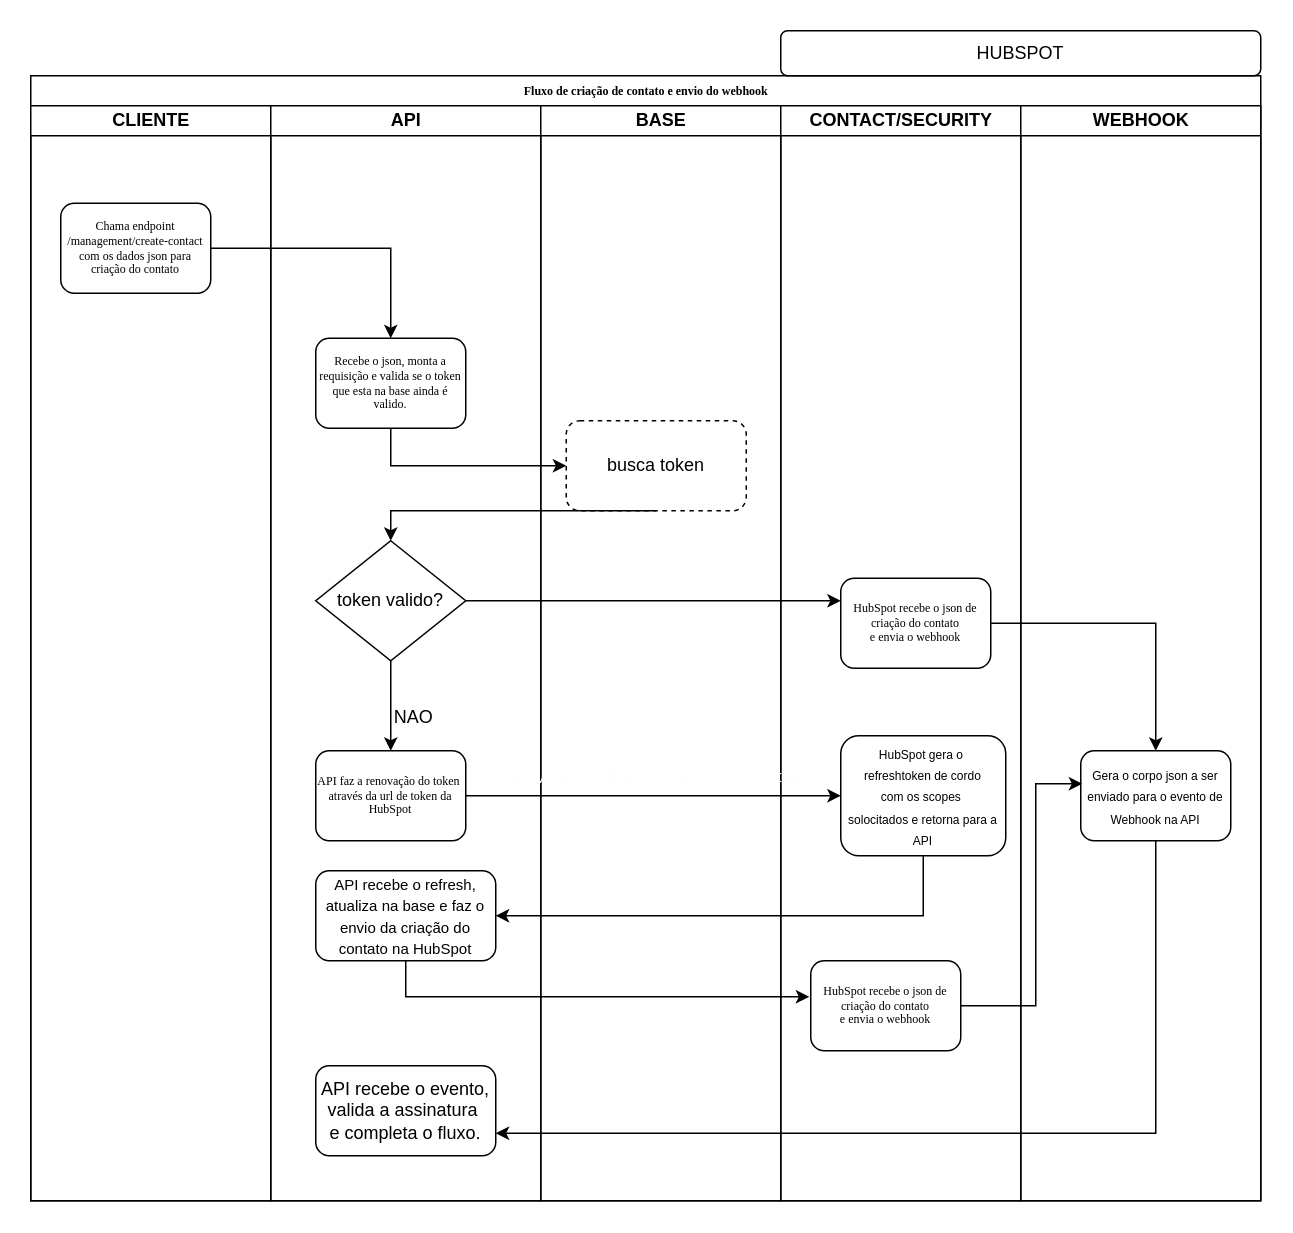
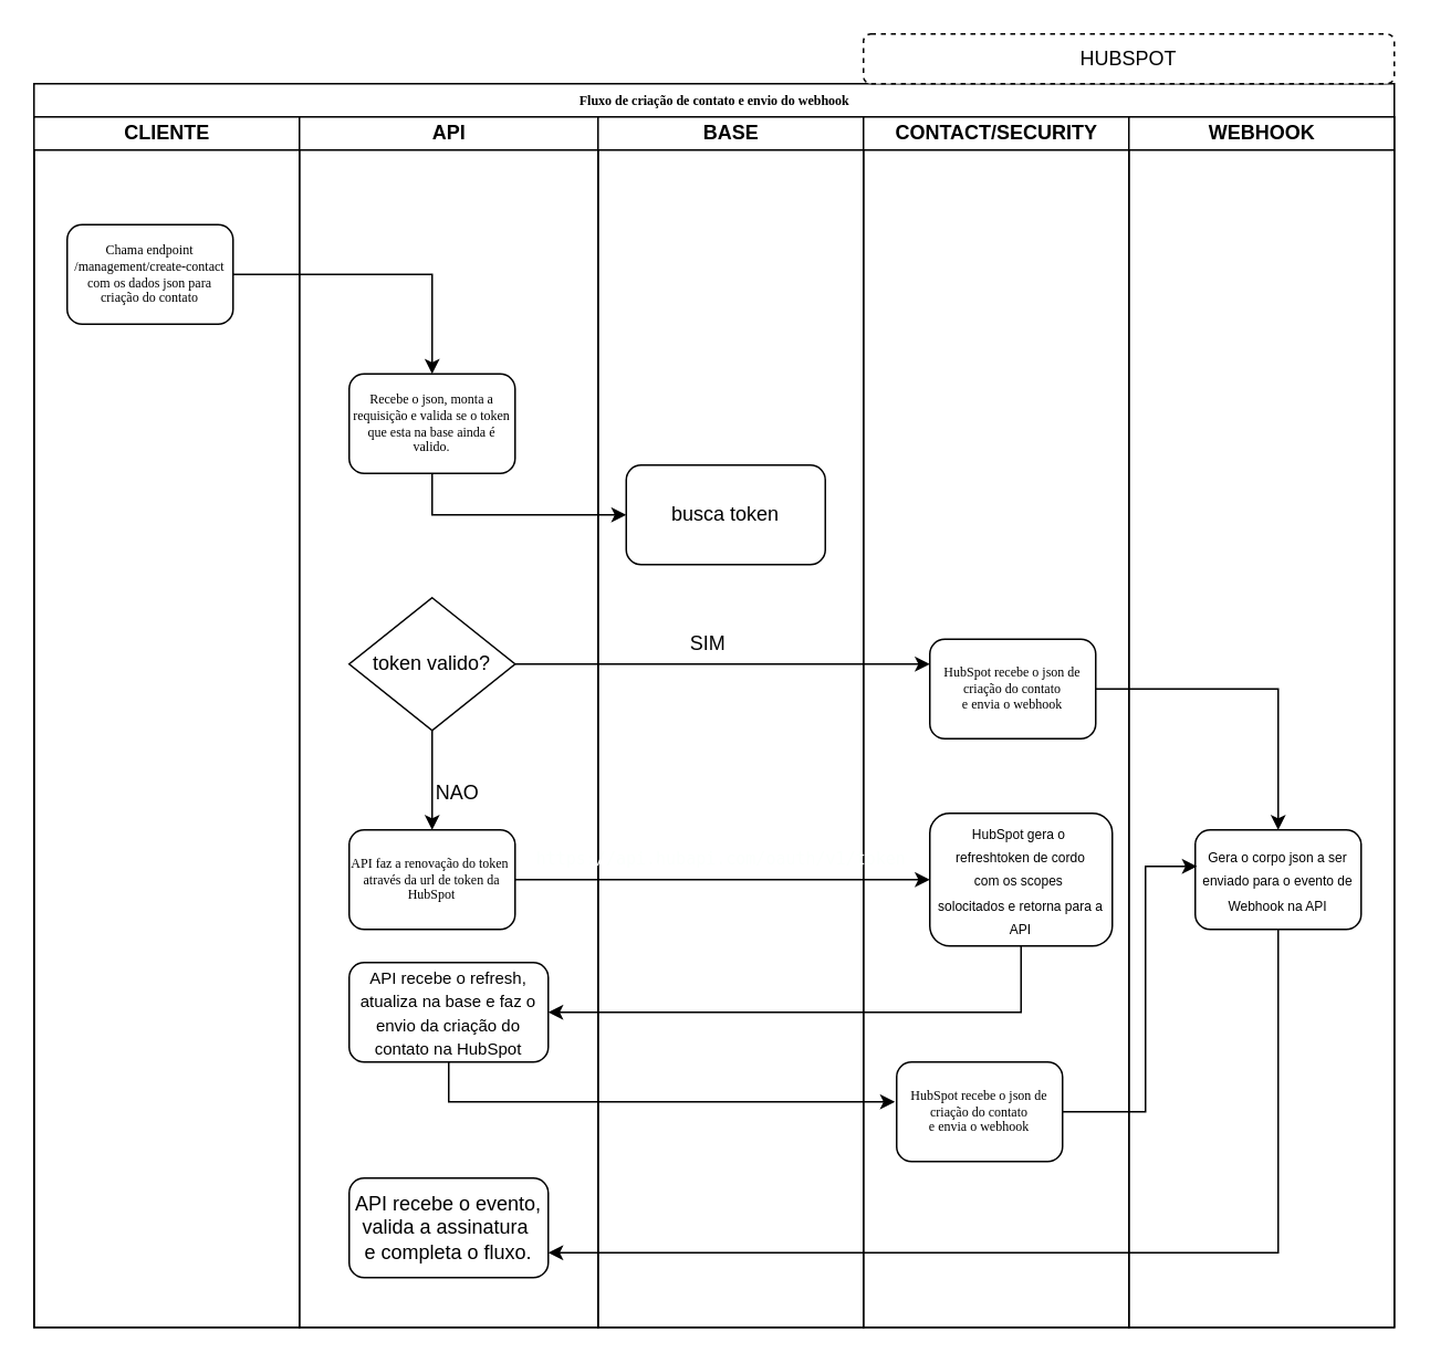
  <mxCell id="0" />
  <mxCell id="1" parent="0" />
  <mxCell id="2" value="Fluxo de criação de contato e envio do webhook" style="swimlane;html=1;childLayout=stackLayout;startSize=20;rounded=0;shadow=0;labelBackgroundColor=none;strokeWidth=1;fontFamily=Verdana;fontSize=8;align=center;" vertex="1" parent="1"><mxGeometry x="20" y="50" width="820" height="750" as="geometry" /></mxCell>
  <mxCell id="3" value="CLIENTE" style="swimlane;html=1;startSize=20;" vertex="1" parent="2"><mxGeometry y="20" width="160" height="730" as="geometry" /></mxCell>
  <mxCell id="4" value="Chama endpoint&lt;div&gt;/management/create-contact&lt;/div&gt;&lt;div&gt;com os dados json para criação do contato&lt;/div&gt;" style="rounded=1;whiteSpace=wrap;html=1;shadow=0;labelBackgroundColor=none;strokeWidth=1;fontFamily=Verdana;fontSize=8;align=center;" vertex="1" parent="3"><mxGeometry x="20" y="65" width="100" height="60" as="geometry" /></mxCell>
  <mxCell id="5" value="API" style="swimlane;html=1;startSize=20;" vertex="1" parent="2"><mxGeometry x="160" y="20" width="180" height="730" as="geometry" /></mxCell>
  <mxCell id="6" value="Recebe o json, monta a requisição e valida se o token que esta na base ainda é valido." style="rounded=1;whiteSpace=wrap;html=1;shadow=0;labelBackgroundColor=none;strokeWidth=1;fontFamily=Verdana;fontSize=8;align=center;" vertex="1" parent="5"><mxGeometry x="30" y="155" width="100" height="60" as="geometry" /></mxCell>
  <mxCell id="7" style="edgeStyle=orthogonalEdgeStyle;rounded=0;orthogonalLoop=1;jettySize=auto;html=1;exitX=0.5;exitY=1;exitDx=0;exitDy=0;entryX=0.5;entryY=0;entryDx=0;entryDy=0;" edge="1" parent="5" source="8" target="9"><mxGeometry relative="1" as="geometry" /></mxCell>
  <mxCell id="8" value="token valido?" style="rhombus;whiteSpace=wrap;html=1;" vertex="1" parent="5"><mxGeometry x="30" y="290" width="100" height="80" as="geometry" /></mxCell>
  <mxCell id="9" value="API faz a renovação do token&amp;nbsp; através da url de token da HubSpot" style="rounded=1;whiteSpace=wrap;html=1;shadow=0;labelBackgroundColor=none;strokeWidth=1;fontFamily=Verdana;fontSize=8;align=center;" vertex="1" parent="5"><mxGeometry x="30" y="430" width="100" height="60" as="geometry" /></mxCell>
  <mxCell id="10" value="&lt;font size=&quot;1&quot;&gt;API recebe o refresh, atualiza na base e faz o envio da criação do contato na HubSpot&lt;/font&gt;" style="rounded=1;whiteSpace=wrap;html=1;" vertex="1" parent="5"><mxGeometry x="30" y="510" width="120" height="60" as="geometry" /></mxCell>
  <mxCell id="11" value="API recebe o evento, valida a assinatura&amp;nbsp;&lt;div&gt;e completa o fluxo.&lt;/div&gt;" style="rounded=1;whiteSpace=wrap;html=1;" vertex="1" parent="5"><mxGeometry x="30" y="640" width="120" height="60" as="geometry" /></mxCell>
  <mxCell id="12" value="BASE" style="swimlane;html=1;startSize=20;" vertex="1" parent="2"><mxGeometry x="340" y="20" width="160" height="730" as="geometry" /></mxCell>
- <mxCell id="13" value="busca token" style="rounded=1;whiteSpace=wrap;html=1;dashed=1;" vertex="1" parent="12"><mxGeometry x="17" y="210" width="120" height="60" as="geometry" /></mxCell>
+ <mxCell id="13" value="busca token" style="rounded=1;whiteSpace=wrap;html=1;" vertex="1" parent="12"><mxGeometry x="17" y="210" width="120" height="60" as="geometry" /></mxCell>
  <mxCell id="14" value="CONTACT/SECURITY" style="swimlane;html=1;startSize=20;" vertex="1" parent="2"><mxGeometry x="500" y="20" width="160" height="730" as="geometry" /></mxCell>
  <mxCell id="15" value="HubSpot recebe o json de criação do contato&lt;div&gt;e envia o webhook&lt;/div&gt;" style="rounded=1;whiteSpace=wrap;html=1;shadow=0;labelBackgroundColor=none;strokeWidth=1;fontFamily=Verdana;fontSize=8;align=center;" vertex="1" parent="14"><mxGeometry x="40" y="315" width="100" height="60" as="geometry" /></mxCell>
  <mxCell id="16" value="&lt;font style=&quot;font-size: 8px;&quot;&gt;HubSpot gera o&amp;nbsp;&lt;/font&gt;&lt;div&gt;&lt;span style=&quot;font-size: 8px;&quot;&gt;refreshtoken de cordo&lt;/span&gt;&lt;/div&gt;&lt;div&gt;&lt;span style=&quot;font-size: 8px;&quot;&gt;com os scopes&amp;nbsp;&lt;/span&gt;&lt;/div&gt;&lt;div&gt;&lt;span style=&quot;font-size: 8px;&quot;&gt;solocitados e retorna para a API&lt;/span&gt;&lt;/div&gt;" style="rounded=1;whiteSpace=wrap;html=1;" vertex="1" parent="14"><mxGeometry x="40" y="420" width="110" height="80" as="geometry" /></mxCell>
  <mxCell id="17" value="HubSpot recebe o json de criação do contato&lt;div&gt;e envia o webhook&lt;/div&gt;" style="rounded=1;whiteSpace=wrap;html=1;shadow=0;labelBackgroundColor=none;strokeWidth=1;fontFamily=Verdana;fontSize=8;align=center;" vertex="1" parent="14"><mxGeometry x="20" y="570" width="100" height="60" as="geometry" /></mxCell>
  <mxCell id="18" style="edgeStyle=orthogonalEdgeStyle;rounded=0;orthogonalLoop=1;jettySize=auto;html=1;exitX=1;exitY=0.5;exitDx=0;exitDy=0;entryX=0.5;entryY=0;entryDx=0;entryDy=0;" edge="1" parent="2" source="4" target="6"><mxGeometry relative="1" as="geometry" /></mxCell>
  <mxCell id="19" style="edgeStyle=orthogonalEdgeStyle;rounded=0;orthogonalLoop=1;jettySize=auto;html=1;exitX=1;exitY=0.5;exitDx=0;exitDy=0;entryX=0;entryY=0.25;entryDx=0;entryDy=0;" edge="1" parent="2" source="8" target="15"><mxGeometry relative="1" as="geometry"><mxPoint x="364" y="289" as="targetPoint" /></mxGeometry></mxCell>
  <mxCell id="20" style="edgeStyle=orthogonalEdgeStyle;rounded=0;orthogonalLoop=1;jettySize=auto;html=1;exitX=0.5;exitY=1;exitDx=0;exitDy=0;entryX=0;entryY=0.5;entryDx=0;entryDy=0;" edge="1" parent="2" source="6" target="13"><mxGeometry relative="1" as="geometry" /></mxCell>
- <mxCell id="21" style="edgeStyle=orthogonalEdgeStyle;rounded=0;orthogonalLoop=1;jettySize=auto;html=1;exitX=0.5;exitY=1;exitDx=0;exitDy=0;entryX=0.5;entryY=0;entryDx=0;entryDy=0;" edge="1" parent="2" source="13" target="8"><mxGeometry relative="1" as="geometry"><Array as="points"><mxPoint x="240" y="290" /></Array></mxGeometry></mxCell>
  <mxCell id="22" style="edgeStyle=orthogonalEdgeStyle;rounded=0;orthogonalLoop=1;jettySize=auto;html=1;exitX=1;exitY=0.5;exitDx=0;exitDy=0;entryX=0;entryY=0.5;entryDx=0;entryDy=0;" edge="1" parent="2" source="9" target="16"><mxGeometry relative="1" as="geometry" /></mxCell>
  <mxCell id="23" style="edgeStyle=orthogonalEdgeStyle;rounded=0;orthogonalLoop=1;jettySize=auto;html=1;exitX=0.5;exitY=1;exitDx=0;exitDy=0;entryX=1;entryY=0.5;entryDx=0;entryDy=0;" edge="1" parent="2" source="16" target="10"><mxGeometry relative="1" as="geometry" /></mxCell>
  <mxCell id="24" style="edgeStyle=orthogonalEdgeStyle;rounded=0;orthogonalLoop=1;jettySize=auto;html=1;exitX=0.5;exitY=1;exitDx=0;exitDy=0;entryX=-0.01;entryY=0.4;entryDx=0;entryDy=0;entryPerimeter=0;" edge="1" parent="2" source="10" target="17"><mxGeometry relative="1" as="geometry" /></mxCell>
  <mxCell id="25" value="&lt;div&gt;&lt;pre style=&quot;font-family: &amp;quot;JetBrains Mono&amp;quot;, monospace;&quot;&gt;&lt;font style=&quot;color: light-dark(rgb(252, 255, 253), rgb(255, 255, 255)); font-size: 10px;&quot;&gt;https://api.hubapi.com/oauth/v1/token&lt;/font&gt;&lt;/pre&gt;&lt;/div&gt;" style="text;html=1;align=center;verticalAlign=middle;resizable=0;points=[];autosize=1;strokeColor=none;fillColor=none;" vertex="1" parent="1"><mxGeometry x="319" y="492" width="230" height="50" as="geometry" /></mxCell>
  <mxCell id="26" value="WEBHOOK" style="swimlane;html=1;startSize=20;" vertex="1" parent="1"><mxGeometry x="680" y="70" width="160" height="730" as="geometry" /></mxCell>
  <mxCell id="27" value="&lt;span style=&quot;font-size: 8px;&quot;&gt;Gera o corpo json a ser enviado para o evento de Webhook na API&lt;/span&gt;" style="rounded=1;whiteSpace=wrap;html=1;" vertex="1" parent="26"><mxGeometry x="40" y="430" width="100" height="60" as="geometry" /></mxCell>
  <mxCell id="28" style="edgeStyle=orthogonalEdgeStyle;rounded=0;orthogonalLoop=1;jettySize=auto;html=1;exitX=1;exitY=0.5;exitDx=0;exitDy=0;entryX=0.5;entryY=0;entryDx=0;entryDy=0;" edge="1" parent="1" source="15" target="27"><mxGeometry relative="1" as="geometry" /></mxCell>
  <mxCell id="29" style="edgeStyle=orthogonalEdgeStyle;rounded=0;orthogonalLoop=1;jettySize=auto;html=1;exitX=1;exitY=0.5;exitDx=0;exitDy=0;entryX=0.01;entryY=0.367;entryDx=0;entryDy=0;entryPerimeter=0;" edge="1" parent="1" source="17" target="27"><mxGeometry relative="1" as="geometry"><Array as="points"><mxPoint x="690" y="670" /><mxPoint x="690" y="522" /></Array></mxGeometry></mxCell>
  <mxCell id="30" style="edgeStyle=orthogonalEdgeStyle;rounded=0;orthogonalLoop=1;jettySize=auto;html=1;exitX=0.5;exitY=1;exitDx=0;exitDy=0;entryX=1;entryY=0.75;entryDx=0;entryDy=0;" edge="1" parent="1" source="27" target="11"><mxGeometry relative="1" as="geometry" /></mxCell>
- <mxCell id="31" value="HUBSPOT" style="rounded=1;whiteSpace=wrap;html=1;" vertex="1" parent="1"><mxGeometry x="520" y="20" width="320" height="30" as="geometry" /></mxCell>
+ <mxCell id="31" value="HUBSPOT" style="rounded=1;whiteSpace=wrap;html=1;dashed=1;" vertex="1" parent="1"><mxGeometry x="520" y="20" width="320" height="30" as="geometry" /></mxCell>
+ <mxCell id="32" value="SIM" style="text;html=1;align=center;verticalAlign=middle;resizable=0;points=[];autosize=1;strokeColor=none;fillColor=none;" vertex="1" parent="1"><mxGeometry x="406" y="373" width="40" height="30" as="geometry" /></mxCell>
  <mxCell id="33" value="NAO" style="text;html=1;align=center;verticalAlign=middle;resizable=0;points=[];autosize=1;strokeColor=none;fillColor=none;" vertex="1" parent="1"><mxGeometry x="250" y="463" width="50" height="30" as="geometry" /></mxCell>
